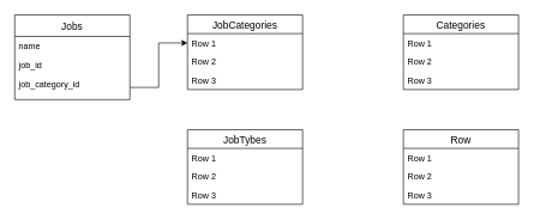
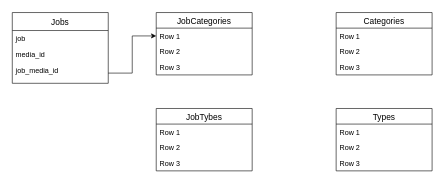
  <mxCell id="0" />
  <mxCell id="1" parent="0" />
  <mxCell id="2" value="Jobs" style="swimlane;fontStyle=0;childLayout=stackLayout;horizontal=1;startSize=30;horizontalStack=0;resizeParent=1;resizeParentMax=0;resizeLast=0;collapsible=1;marginBottom=0;align=center;fontSize=14;" vertex="1" parent="1"><mxGeometry x="20" y="20" width="160" height="118" as="geometry" /></mxCell>
- <mxCell id="3" value="name" style="text;strokeColor=none;fillColor=none;spacingLeft=4;spacingRight=4;overflow=hidden;rotatable=0;points=[[0,0.5],[1,0.5]];portConstraint=eastwest;fontSize=12;" vertex="1" parent="2"><mxGeometry y="30" width="160" height="26" as="geometry" /></mxCell>
- <mxCell id="4" value="job_id&#10;" style="text;strokeColor=none;fillColor=none;spacingLeft=4;spacingRight=4;overflow=hidden;rotatable=0;points=[[0,0.5],[1,0.5]];portConstraint=eastwest;fontSize=12;" vertex="1" parent="2"><mxGeometry y="56" width="160" height="28" as="geometry" /></mxCell>
- <mxCell id="5" value="job_category_id" style="text;strokeColor=none;fillColor=none;spacingLeft=4;spacingRight=4;overflow=hidden;rotatable=0;points=[[0,0.5],[1,0.5]];portConstraint=eastwest;fontSize=12;" vertex="1" parent="2"><mxGeometry y="84" width="160" height="34" as="geometry" /></mxCell>
+ <mxCell id="3" value="job" style="text;strokeColor=none;fillColor=none;spacingLeft=4;spacingRight=4;overflow=hidden;rotatable=0;points=[[0,0.5],[1,0.5]];portConstraint=eastwest;fontSize=12;" vertex="1" parent="2"><mxGeometry y="30" width="160" height="26" as="geometry" /></mxCell>
+ <mxCell id="4" value="media_id&#10;" style="text;strokeColor=none;fillColor=none;spacingLeft=4;spacingRight=4;overflow=hidden;rotatable=0;points=[[0,0.5],[1,0.5]];portConstraint=eastwest;fontSize=12;" vertex="1" parent="2"><mxGeometry y="56" width="160" height="28" as="geometry" /></mxCell>
+ <mxCell id="5" value="job_media_id" style="text;strokeColor=none;fillColor=none;spacingLeft=4;spacingRight=4;overflow=hidden;rotatable=0;points=[[0,0.5],[1,0.5]];portConstraint=eastwest;fontSize=12;" vertex="1" parent="2"><mxGeometry y="84" width="160" height="34" as="geometry" /></mxCell>
  <mxCell id="6" value="JobCategories" style="swimlane;fontStyle=0;childLayout=stackLayout;horizontal=1;startSize=26;horizontalStack=0;resizeParent=1;resizeParentMax=0;resizeLast=0;collapsible=1;marginBottom=0;align=center;fontSize=14;" vertex="1" parent="1"><mxGeometry x="260" y="20" width="160" height="104" as="geometry" /></mxCell>
  <mxCell id="7" value="Row 1" style="text;strokeColor=none;fillColor=none;spacingLeft=4;spacingRight=4;overflow=hidden;rotatable=0;points=[[0,0.5],[1,0.5]];portConstraint=eastwest;fontSize=12;" vertex="1" parent="6"><mxGeometry y="26" width="160" height="26" as="geometry" /></mxCell>
  <mxCell id="8" value="Row 2" style="text;strokeColor=none;fillColor=none;spacingLeft=4;spacingRight=4;overflow=hidden;rotatable=0;points=[[0,0.5],[1,0.5]];portConstraint=eastwest;fontSize=12;" vertex="1" parent="6"><mxGeometry y="52" width="160" height="26" as="geometry" /></mxCell>
  <mxCell id="9" value="Row 3" style="text;strokeColor=none;fillColor=none;spacingLeft=4;spacingRight=4;overflow=hidden;rotatable=0;points=[[0,0.5],[1,0.5]];portConstraint=eastwest;fontSize=12;" vertex="1" parent="6"><mxGeometry y="78" width="160" height="26" as="geometry" /></mxCell>
  <mxCell id="10" value="JobTybes" style="swimlane;fontStyle=0;childLayout=stackLayout;horizontal=1;startSize=26;horizontalStack=0;resizeParent=1;resizeParentMax=0;resizeLast=0;collapsible=1;marginBottom=0;align=center;fontSize=14;" vertex="1" parent="1"><mxGeometry x="260" y="180" width="160" height="104" as="geometry" /></mxCell>
  <mxCell id="11" value="Row 1" style="text;strokeColor=none;fillColor=none;spacingLeft=4;spacingRight=4;overflow=hidden;rotatable=0;points=[[0,0.5],[1,0.5]];portConstraint=eastwest;fontSize=12;" vertex="1" parent="10"><mxGeometry y="26" width="160" height="26" as="geometry" /></mxCell>
  <mxCell id="12" value="Row 2" style="text;strokeColor=none;fillColor=none;spacingLeft=4;spacingRight=4;overflow=hidden;rotatable=0;points=[[0,0.5],[1,0.5]];portConstraint=eastwest;fontSize=12;" vertex="1" parent="10"><mxGeometry y="52" width="160" height="26" as="geometry" /></mxCell>
  <mxCell id="13" value="Row 3" style="text;strokeColor=none;fillColor=none;spacingLeft=4;spacingRight=4;overflow=hidden;rotatable=0;points=[[0,0.5],[1,0.5]];portConstraint=eastwest;fontSize=12;" vertex="1" parent="10"><mxGeometry y="78" width="160" height="26" as="geometry" /></mxCell>
- <mxCell id="14" value="Row" style="swimlane;fontStyle=0;childLayout=stackLayout;horizontal=1;startSize=26;horizontalStack=0;resizeParent=1;resizeParentMax=0;resizeLast=0;collapsible=1;marginBottom=0;align=center;fontSize=14;" vertex="1" parent="1"><mxGeometry x="560" y="180" width="160" height="104" as="geometry" /></mxCell>
+ <mxCell id="14" value="Types" style="swimlane;fontStyle=0;childLayout=stackLayout;horizontal=1;startSize=26;horizontalStack=0;resizeParent=1;resizeParentMax=0;resizeLast=0;collapsible=1;marginBottom=0;align=center;fontSize=14;" vertex="1" parent="1"><mxGeometry x="560" y="180" width="160" height="104" as="geometry" /></mxCell>
  <mxCell id="15" value="Row 1" style="text;strokeColor=none;fillColor=none;spacingLeft=4;spacingRight=4;overflow=hidden;rotatable=0;points=[[0,0.5],[1,0.5]];portConstraint=eastwest;fontSize=12;" vertex="1" parent="14"><mxGeometry y="26" width="160" height="26" as="geometry" /></mxCell>
  <mxCell id="16" value="Row 2" style="text;strokeColor=none;fillColor=none;spacingLeft=4;spacingRight=4;overflow=hidden;rotatable=0;points=[[0,0.5],[1,0.5]];portConstraint=eastwest;fontSize=12;" vertex="1" parent="14"><mxGeometry y="52" width="160" height="26" as="geometry" /></mxCell>
  <mxCell id="17" value="Row 3" style="text;strokeColor=none;fillColor=none;spacingLeft=4;spacingRight=4;overflow=hidden;rotatable=0;points=[[0,0.5],[1,0.5]];portConstraint=eastwest;fontSize=12;" vertex="1" parent="14"><mxGeometry y="78" width="160" height="26" as="geometry" /></mxCell>
  <mxCell id="18" value="Categories" style="swimlane;fontStyle=0;childLayout=stackLayout;horizontal=1;startSize=26;horizontalStack=0;resizeParent=1;resizeParentMax=0;resizeLast=0;collapsible=1;marginBottom=0;align=center;fontSize=14;" vertex="1" parent="1"><mxGeometry x="560" y="20" width="160" height="104" as="geometry" /></mxCell>
  <mxCell id="19" value="Row 1" style="text;strokeColor=none;fillColor=none;spacingLeft=4;spacingRight=4;overflow=hidden;rotatable=0;points=[[0,0.5],[1,0.5]];portConstraint=eastwest;fontSize=12;" vertex="1" parent="18"><mxGeometry y="26" width="160" height="26" as="geometry" /></mxCell>
  <mxCell id="20" value="Row 2" style="text;strokeColor=none;fillColor=none;spacingLeft=4;spacingRight=4;overflow=hidden;rotatable=0;points=[[0,0.5],[1,0.5]];portConstraint=eastwest;fontSize=12;" vertex="1" parent="18"><mxGeometry y="52" width="160" height="26" as="geometry" /></mxCell>
  <mxCell id="21" value="Row 3" style="text;strokeColor=none;fillColor=none;spacingLeft=4;spacingRight=4;overflow=hidden;rotatable=0;points=[[0,0.5],[1,0.5]];portConstraint=eastwest;fontSize=12;" vertex="1" parent="18"><mxGeometry y="78" width="160" height="26" as="geometry" /></mxCell>
  <mxCell id="22" style="edgeStyle=orthogonalEdgeStyle;rounded=0;orthogonalLoop=1;jettySize=auto;html=1;entryX=0;entryY=0.5;entryDx=0;entryDy=0;" edge="1" parent="1" source="5" target="7"><mxGeometry relative="1" as="geometry" /></mxCell>
